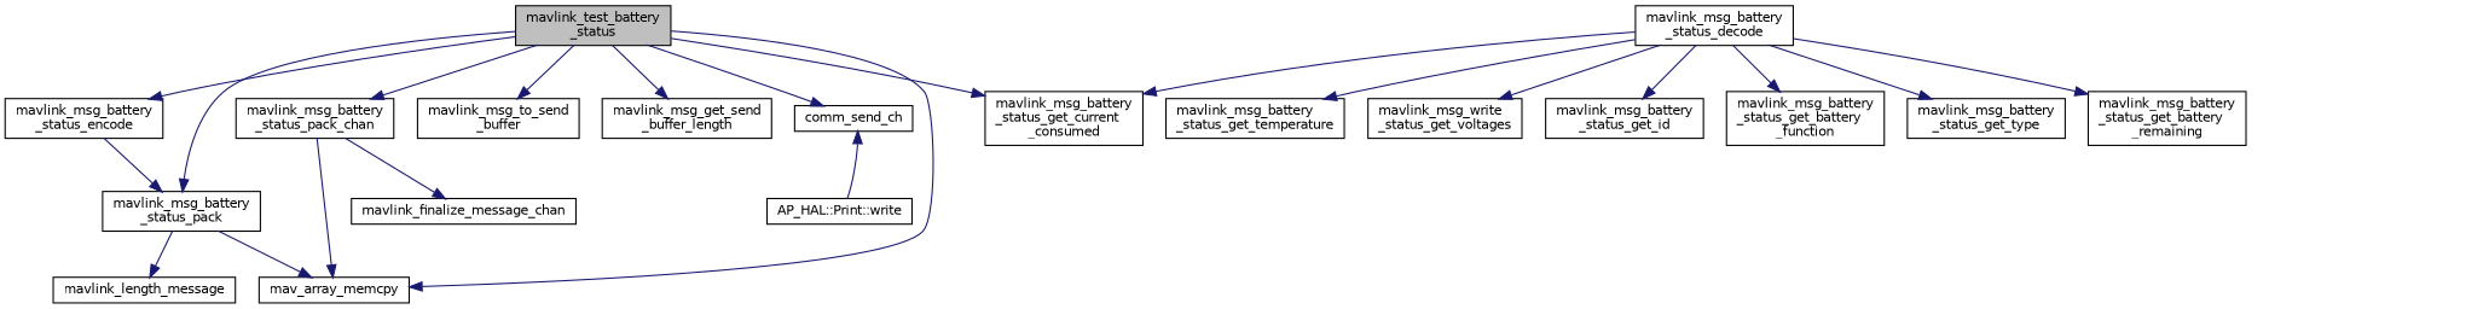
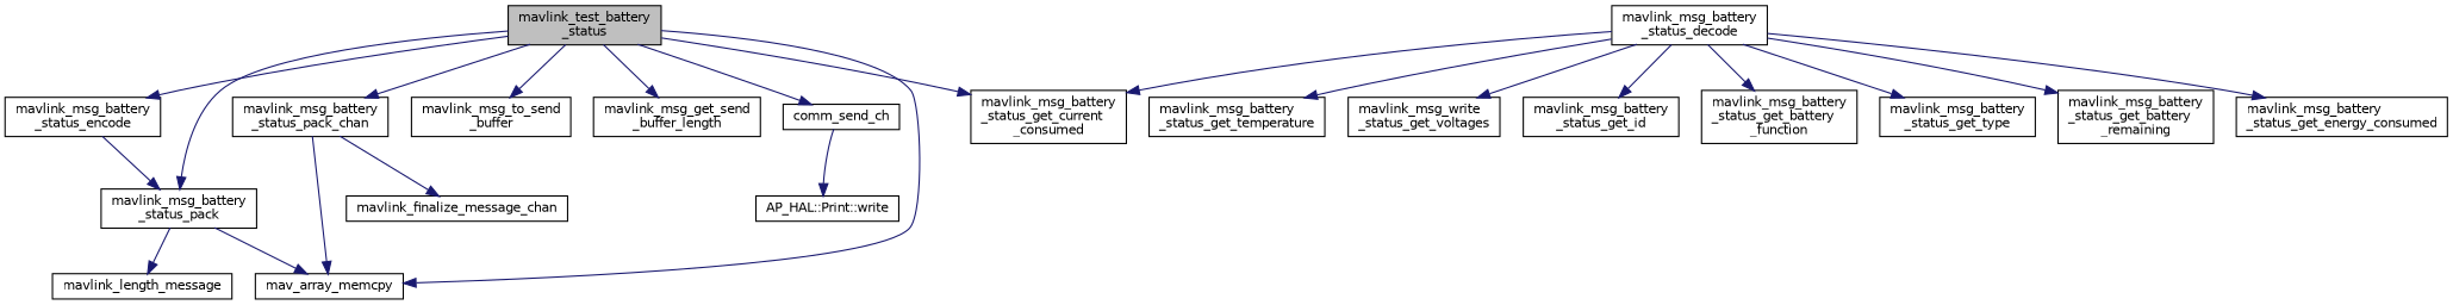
  digraph {
    rankdir=TB
    node [color=black fillcolor=white fontname=Helvetica fontsize=10 shape=record style=filled]
    edge [color=midnightblue fontname=Helvetica fontsize=10 labelfontname=Helvetica labelfontsize=10 style=solid]
    n1 [fillcolor=grey75 fontcolor=black height=0.2 label="mavlink_test_battery\l_status" width=0.4]
    n2 [height=0.2 label=mav_array_memcpy width=0.4]
    n3 [height=0.2 label="mavlink_msg_battery\l_status_encode" width=0.4]
    n4 [height=0.2 label="mavlink_msg_battery\l_status_pack" width=0.4]
    n5 [height=0.2 label="mavlink_msg_battery\l_status_pack_chan" width=0.4]
    n6 [height=0.2 label="mavlink_msg_to_send\l_buffer" width=0.4]
    n7 [height=0.2 label="mavlink_msg_get_send\l_buffer_length" width=0.4]
    n8 [height=0.2 label=comm_send_ch width=0.4]
    n9 [height=0.2 label="mavlink_msg_battery\l_status_get_current\l_consumed" width=0.4]
    n10 [height=0.2 label=mavlink_length_message width=0.4]
    n11 [height=0.2 label="mavlink_msg_battery\l_status_decode" width=0.4]
+   n12 [height=0.2 label="mavlink_msg_battery\l_status_get_energy_consumed" width=0.4]
    n13 [height=0.2 label="mavlink_msg_battery\l_status_get_temperature" width=0.4]
    n14 [height=0.2 label="mavlink_msg_write\l_status_get_voltages" width=0.4]
    n15 [height=0.2 label="mavlink_msg_battery\l_status_get_id" width=0.4]
    n16 [height=0.2 label="mavlink_msg_battery\l_status_get_battery\l_function" width=0.4]
    n17 [height=0.2 label="mavlink_msg_battery\l_status_get_type" width=0.4]
    n18 [height=0.2 label="mavlink_msg_battery\l_status_get_battery\l_remaining" width=0.4]
    n19 [height=0.2 label=mavlink_finalize_message_chan width=0.4]
    n20 [height=0.2 label="AP_HAL::Print::write" width=0.4]
    n1 -> n2
    n1 -> n3
    n1 -> n4
    n1 -> n5
    n1 -> n6
    n1 -> n7
    n1 -> n8
    n1 -> n9
    n3 -> n4
    n4 -> n2
    n4 -> n10
    n5 -> n2
    n5 -> n19
-   n20 -> n8
+   n8 -> n20
    n11 -> n9
+   n11 -> n12
    n11 -> n13
    n11 -> n14
    n11 -> n15
    n11 -> n16
    n11 -> n17
    n11 -> n18
  }
